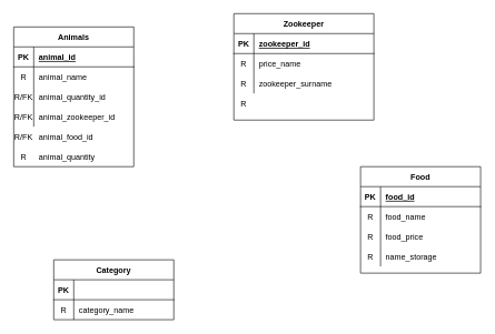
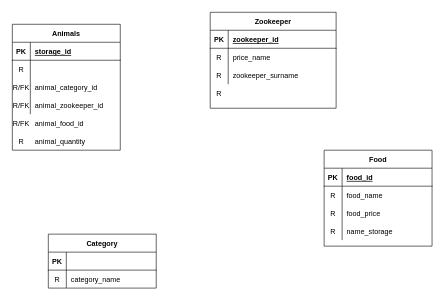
  <mxCell id="0" />
  <mxCell id="1" parent="0" />
  <mxCell id="2" value="Zookeeper" style="shape=table;startSize=30;container=1;collapsible=1;childLayout=tableLayout;fixedRows=1;rowLines=0;fontStyle=1;align=center;resizeLast=1;" vertex="1" parent="1"><mxGeometry x="350" y="20" width="210" height="160" as="geometry" /></mxCell>
  <mxCell id="3" value="" style="shape=partialRectangle;collapsible=0;dropTarget=0;pointerEvents=0;fillColor=none;top=0;left=0;bottom=1;right=0;points=[[0,0.5],[1,0.5]];portConstraint=eastwest;" vertex="1" parent="2"><mxGeometry y="30" width="210" height="30" as="geometry" /></mxCell>
  <mxCell id="4" value="PK" style="shape=partialRectangle;connectable=0;fillColor=none;top=0;left=0;bottom=0;right=0;fontStyle=1;overflow=hidden;" vertex="1" parent="3"><mxGeometry width="30" height="30" as="geometry" /></mxCell>
  <mxCell id="5" value="zookeeper_id" style="shape=partialRectangle;connectable=0;fillColor=none;top=0;left=0;bottom=0;right=0;align=left;spacingLeft=6;fontStyle=5;overflow=hidden;" vertex="1" parent="3"><mxGeometry x="30" width="180" height="30" as="geometry" /></mxCell>
  <mxCell id="6" value="" style="shape=partialRectangle;collapsible=0;dropTarget=0;pointerEvents=0;fillColor=none;top=0;left=0;bottom=0;right=0;points=[[0,0.5],[1,0.5]];portConstraint=eastwest;" vertex="1" parent="2"><mxGeometry y="60" width="210" height="30" as="geometry" /></mxCell>
  <mxCell id="7" value="R" style="shape=partialRectangle;connectable=0;fillColor=none;top=0;left=0;bottom=0;right=0;editable=1;overflow=hidden;" vertex="1" parent="6"><mxGeometry width="30" height="30" as="geometry" /></mxCell>
  <mxCell id="8" value="price_name" style="shape=partialRectangle;connectable=0;fillColor=none;top=0;left=0;bottom=0;right=0;align=left;spacingLeft=6;overflow=hidden;" vertex="1" parent="6"><mxGeometry x="30" width="180" height="30" as="geometry" /></mxCell>
  <mxCell id="9" value="" style="shape=partialRectangle;collapsible=0;dropTarget=0;pointerEvents=0;fillColor=none;top=0;left=0;bottom=0;right=0;points=[[0,0.5],[1,0.5]];portConstraint=eastwest;" vertex="1" parent="2"><mxGeometry y="90" width="210" height="30" as="geometry" /></mxCell>
  <mxCell id="10" value="R" style="shape=partialRectangle;connectable=0;fillColor=none;top=0;left=0;bottom=0;right=0;editable=1;overflow=hidden;" vertex="1" parent="9"><mxGeometry width="30" height="30" as="geometry" /></mxCell>
  <mxCell id="11" value="zookeeper_surname" style="shape=partialRectangle;connectable=0;fillColor=none;top=0;left=0;bottom=0;right=0;align=left;spacingLeft=6;overflow=hidden;" vertex="1" parent="9"><mxGeometry x="30" width="180" height="30" as="geometry" /></mxCell>
  <mxCell id="12" value="" style="shape=partialRectangle;collapsible=0;dropTarget=0;pointerEvents=0;fillColor=none;top=0;left=0;bottom=0;right=0;points=[[0,0.5],[1,0.5]];portConstraint=eastwest;" vertex="1" parent="2"><mxGeometry y="120" width="210" height="30" as="geometry" /></mxCell>
  <mxCell id="13" value="R" style="shape=partialRectangle;connectable=0;fillColor=none;top=0;left=0;bottom=0;right=0;editable=1;overflow=hidden;" vertex="1" parent="12"><mxGeometry width="30" height="30" as="geometry" /></mxCell>
  <mxCell id="14" value="Category" style="shape=table;startSize=30;container=1;collapsible=1;childLayout=tableLayout;fixedRows=1;rowLines=0;fontStyle=1;align=center;resizeLast=1;" vertex="1" parent="1"><mxGeometry x="80" y="390" width="180" height="90" as="geometry" /></mxCell>
  <mxCell id="15" value="" style="shape=partialRectangle;collapsible=0;dropTarget=0;pointerEvents=0;fillColor=none;top=0;left=0;bottom=1;right=0;points=[[0,0.5],[1,0.5]];portConstraint=eastwest;" vertex="1" parent="14"><mxGeometry y="30" width="180" height="30" as="geometry" /></mxCell>
  <mxCell id="16" value="PK" style="shape=partialRectangle;connectable=0;fillColor=none;top=0;left=0;bottom=0;right=0;fontStyle=1;overflow=hidden;" vertex="1" parent="15"><mxGeometry width="30" height="30" as="geometry" /></mxCell>
  <mxCell id="17" value="" style="shape=partialRectangle;collapsible=0;dropTarget=0;pointerEvents=0;fillColor=none;top=0;left=0;bottom=0;right=0;points=[[0,0.5],[1,0.5]];portConstraint=eastwest;" vertex="1" parent="14"><mxGeometry y="60" width="180" height="30" as="geometry" /></mxCell>
  <mxCell id="18" value="R" style="shape=partialRectangle;connectable=0;fillColor=none;top=0;left=0;bottom=0;right=0;editable=1;overflow=hidden;" vertex="1" parent="17"><mxGeometry width="30" height="30" as="geometry" /></mxCell>
  <mxCell id="19" value="category_name" style="shape=partialRectangle;connectable=0;fillColor=none;top=0;left=0;bottom=0;right=0;align=left;spacingLeft=6;overflow=hidden;" vertex="1" parent="17"><mxGeometry x="30" width="150" height="30" as="geometry" /></mxCell>
  <mxCell id="20" value="" style="group" vertex="1" connectable="0" parent="1"><mxGeometry x="540" y="250" width="180" height="160" as="geometry" /></mxCell>
  <mxCell id="21" value="Food" style="shape=table;startSize=30;container=1;collapsible=1;childLayout=tableLayout;fixedRows=1;rowLines=0;fontStyle=1;align=center;resizeLast=1;" vertex="1" parent="20"><mxGeometry width="180" height="160" as="geometry" /></mxCell>
  <mxCell id="22" value="" style="shape=partialRectangle;collapsible=0;dropTarget=0;pointerEvents=0;fillColor=none;top=0;left=0;bottom=1;right=0;points=[[0,0.5],[1,0.5]];portConstraint=eastwest;" vertex="1" parent="21"><mxGeometry y="30" width="180" height="30" as="geometry" /></mxCell>
  <mxCell id="23" value="PK" style="shape=partialRectangle;connectable=0;fillColor=none;top=0;left=0;bottom=0;right=0;fontStyle=1;overflow=hidden;" vertex="1" parent="22"><mxGeometry width="30" height="30" as="geometry" /></mxCell>
  <mxCell id="24" value="food_id" style="shape=partialRectangle;connectable=0;fillColor=none;top=0;left=0;bottom=0;right=0;align=left;spacingLeft=6;fontStyle=5;overflow=hidden;" vertex="1" parent="22"><mxGeometry x="30" width="150" height="30" as="geometry" /></mxCell>
  <mxCell id="25" value="" style="shape=partialRectangle;collapsible=0;dropTarget=0;pointerEvents=0;fillColor=none;top=0;left=0;bottom=0;right=0;points=[[0,0.5],[1,0.5]];portConstraint=eastwest;" vertex="1" parent="21"><mxGeometry y="60" width="180" height="30" as="geometry" /></mxCell>
  <mxCell id="26" value="R" style="shape=partialRectangle;connectable=0;fillColor=none;top=0;left=0;bottom=0;right=0;editable=1;overflow=hidden;" vertex="1" parent="25"><mxGeometry width="30" height="30" as="geometry" /></mxCell>
  <mxCell id="27" value="food_name" style="shape=partialRectangle;connectable=0;fillColor=none;top=0;left=0;bottom=0;right=0;align=left;spacingLeft=6;overflow=hidden;" vertex="1" parent="25"><mxGeometry x="30" width="150" height="30" as="geometry" /></mxCell>
  <mxCell id="28" value="" style="shape=partialRectangle;collapsible=0;dropTarget=0;pointerEvents=0;fillColor=none;top=0;left=0;bottom=0;right=0;points=[[0,0.5],[1,0.5]];portConstraint=eastwest;" vertex="1" parent="21"><mxGeometry y="90" width="180" height="30" as="geometry" /></mxCell>
  <mxCell id="29" value="" style="shape=partialRectangle;connectable=0;fillColor=none;top=0;left=0;bottom=0;right=0;editable=1;overflow=hidden;" vertex="1" parent="28"><mxGeometry width="30" height="30" as="geometry" /></mxCell>
  <mxCell id="30" value="food_price" style="shape=partialRectangle;connectable=0;fillColor=none;top=0;left=0;bottom=0;right=0;align=left;spacingLeft=6;overflow=hidden;" vertex="1" parent="28"><mxGeometry x="30" width="150" height="30" as="geometry" /></mxCell>
  <mxCell id="31" value="" style="shape=partialRectangle;collapsible=0;dropTarget=0;pointerEvents=0;fillColor=none;top=0;left=0;bottom=0;right=0;points=[[0,0.5],[1,0.5]];portConstraint=eastwest;" vertex="1" parent="21"><mxGeometry y="120" width="180" height="30" as="geometry" /></mxCell>
  <mxCell id="32" value="" style="shape=partialRectangle;connectable=0;fillColor=none;top=0;left=0;bottom=0;right=0;editable=1;overflow=hidden;" vertex="1" parent="31"><mxGeometry width="30" height="30" as="geometry" /></mxCell>
  <mxCell id="33" value="name_storage" style="shape=partialRectangle;connectable=0;fillColor=none;top=0;left=0;bottom=0;right=0;align=left;spacingLeft=6;overflow=hidden;" vertex="1" parent="31"><mxGeometry x="30" width="150" height="30" as="geometry" /></mxCell>
  <mxCell id="34" value="R" style="shape=partialRectangle;connectable=0;fillColor=none;top=0;left=0;bottom=0;right=0;editable=1;overflow=hidden;" vertex="1" parent="20"><mxGeometry y="90" width="30" height="30" as="geometry" /></mxCell>
  <mxCell id="35" value="R" style="shape=partialRectangle;connectable=0;fillColor=none;top=0;left=0;bottom=0;right=0;editable=1;overflow=hidden;" vertex="1" parent="20"><mxGeometry y="120" width="30" height="30" as="geometry" /></mxCell>
  <mxCell id="36" value="" style="group" vertex="1" connectable="0" parent="1"><mxGeometry x="20" y="40" width="180" height="210" as="geometry" /></mxCell>
  <mxCell id="37" value="Animals" style="shape=table;startSize=30;container=1;collapsible=1;childLayout=tableLayout;fixedRows=1;rowLines=0;fontStyle=1;align=center;resizeLast=1;" vertex="1" parent="36"><mxGeometry width="180" height="210" as="geometry" /></mxCell>
  <mxCell id="38" value="" style="shape=partialRectangle;collapsible=0;dropTarget=0;pointerEvents=0;fillColor=none;top=0;left=0;bottom=1;right=0;points=[[0,0.5],[1,0.5]];portConstraint=eastwest;" vertex="1" parent="37"><mxGeometry y="30" width="180" height="30" as="geometry" /></mxCell>
  <mxCell id="39" value="PK" style="shape=partialRectangle;connectable=0;fillColor=none;top=0;left=0;bottom=0;right=0;fontStyle=1;overflow=hidden;" vertex="1" parent="38"><mxGeometry width="30" height="30" as="geometry" /></mxCell>
- <mxCell id="40" value="animal_id" style="shape=partialRectangle;connectable=0;fillColor=none;top=0;left=0;bottom=0;right=0;align=left;spacingLeft=6;fontStyle=5;overflow=hidden;" vertex="1" parent="38"><mxGeometry x="30" width="150" height="30" as="geometry" /></mxCell>
+ <mxCell id="40" value="storage_id" style="shape=partialRectangle;connectable=0;fillColor=none;top=0;left=0;bottom=0;right=0;align=left;spacingLeft=6;fontStyle=5;overflow=hidden;" vertex="1" parent="38"><mxGeometry x="30" width="150" height="30" as="geometry" /></mxCell>
  <mxCell id="41" value="" style="shape=partialRectangle;collapsible=0;dropTarget=0;pointerEvents=0;fillColor=none;top=0;left=0;bottom=0;right=0;points=[[0,0.5],[1,0.5]];portConstraint=eastwest;" vertex="1" parent="37"><mxGeometry y="60" width="180" height="30" as="geometry" /></mxCell>
  <mxCell id="42" value="R" style="shape=partialRectangle;connectable=0;fillColor=none;top=0;left=0;bottom=0;right=0;editable=1;overflow=hidden;" vertex="1" parent="41"><mxGeometry width="30" height="30" as="geometry" /></mxCell>
- <mxCell id="43" value="animal_name" style="shape=partialRectangle;connectable=0;fillColor=none;top=0;left=0;bottom=0;right=0;align=left;spacingLeft=6;overflow=hidden;" vertex="1" parent="41"><mxGeometry x="30" width="150" height="30" as="geometry" /></mxCell>
  <mxCell id="44" value="" style="shape=partialRectangle;collapsible=0;dropTarget=0;pointerEvents=0;fillColor=none;top=0;left=0;bottom=0;right=0;points=[[0,0.5],[1,0.5]];portConstraint=eastwest;" vertex="1" parent="37"><mxGeometry y="90" width="180" height="30" as="geometry" /></mxCell>
  <mxCell id="45" value="R/FK" style="shape=partialRectangle;connectable=0;fillColor=none;top=0;left=0;bottom=0;right=0;editable=1;overflow=hidden;" vertex="1" parent="44"><mxGeometry width="30" height="30" as="geometry" /></mxCell>
- <mxCell id="46" value="animal_quantity_id" style="shape=partialRectangle;connectable=0;fillColor=none;top=0;left=0;bottom=0;right=0;align=left;spacingLeft=6;overflow=hidden;" vertex="1" parent="44"><mxGeometry x="30" width="150" height="30" as="geometry" /></mxCell>
+ <mxCell id="46" value="animal_category_id" style="shape=partialRectangle;connectable=0;fillColor=none;top=0;left=0;bottom=0;right=0;align=left;spacingLeft=6;overflow=hidden;" vertex="1" parent="44"><mxGeometry x="30" width="150" height="30" as="geometry" /></mxCell>
  <mxCell id="47" value="" style="shape=partialRectangle;collapsible=0;dropTarget=0;pointerEvents=0;fillColor=none;top=0;left=0;bottom=0;right=0;points=[[0,0.5],[1,0.5]];portConstraint=eastwest;" vertex="1" parent="37"><mxGeometry y="120" width="180" height="30" as="geometry" /></mxCell>
  <mxCell id="48" value="R/FK" style="shape=partialRectangle;connectable=0;fillColor=none;top=0;left=0;bottom=0;right=0;editable=1;overflow=hidden;" vertex="1" parent="47"><mxGeometry width="30" height="30" as="geometry" /></mxCell>
  <mxCell id="49" value="animal_zookeeper_id" style="shape=partialRectangle;connectable=0;fillColor=none;top=0;left=0;bottom=0;right=0;align=left;spacingLeft=6;overflow=hidden;" vertex="1" parent="47"><mxGeometry x="30" width="150" height="30" as="geometry" /></mxCell>
  <mxCell id="50" value="animal_food_id" style="shape=partialRectangle;connectable=0;fillColor=none;top=0;left=0;bottom=0;right=0;align=left;spacingLeft=6;overflow=hidden;" vertex="1" parent="36"><mxGeometry x="30" y="150" width="150" height="30" as="geometry" /></mxCell>
  <mxCell id="51" value="animal_quantity" style="shape=partialRectangle;connectable=0;fillColor=none;top=0;left=0;bottom=0;right=0;align=left;spacingLeft=6;overflow=hidden;" vertex="1" parent="36"><mxGeometry x="30" y="180" width="150" height="30" as="geometry" /></mxCell>
  <mxCell id="52" value="R/FK" style="shape=partialRectangle;connectable=0;fillColor=none;top=0;left=0;bottom=0;right=0;editable=1;overflow=hidden;" vertex="1" parent="36"><mxGeometry y="150" width="30" height="30" as="geometry" /></mxCell>
  <mxCell id="53" value="R" style="shape=partialRectangle;connectable=0;fillColor=none;top=0;left=0;bottom=0;right=0;editable=1;overflow=hidden;" vertex="1" parent="36"><mxGeometry y="180" width="30" height="30" as="geometry" /></mxCell>
